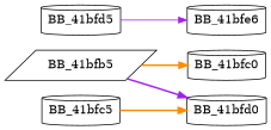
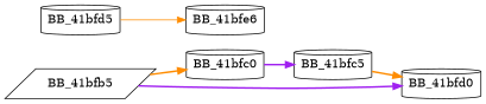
  digraph {
    rankdir=LR
    node [shape=cylinder]
    edge [color=darkorange style=bold]
    BB_41bfb5 [shape=parallelogram]
    BB_41bfc0
    BB_41bfd0
    BB_41bfc5
    BB_41bfd5
    BB_41bfe6
    BB_41bfb5 -> BB_41bfc0
    BB_41bfb5 -> BB_41bfd0 [color=purple]
+   BB_41bfc0 -> BB_41bfc5 [color=purple]
    BB_41bfc5 -> BB_41bfd0
-   BB_41bfd5 -> BB_41bfe6 [color=purple style=solid]
+   BB_41bfd5 -> BB_41bfe6 [style=solid]
  }
